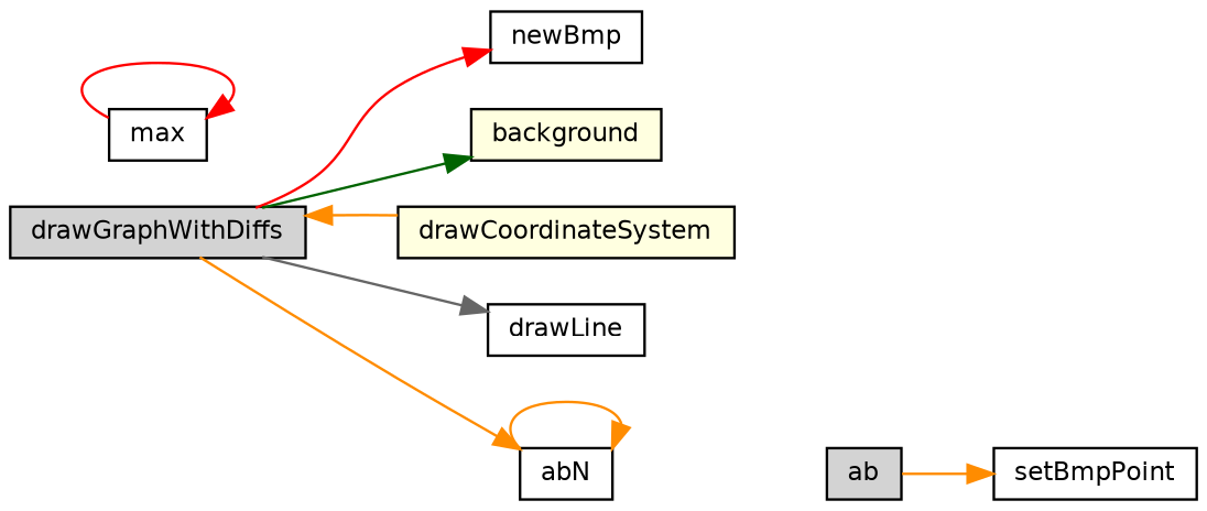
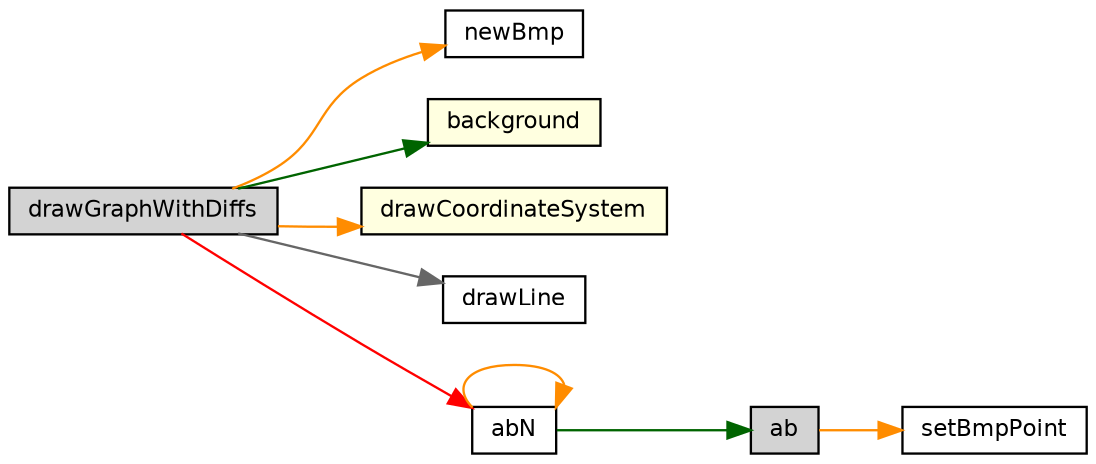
  digraph {
    rankdir=LR
    node [color=black fillcolor=white fontname=Helvetica fontsize=10 shape=record style=filled]
    edge [color=darkorange fontname=Helvetica fontsize=10 labelfontname=Helvetica labelfontsize=10 style=solid]
    n1 [fillcolor=lightgrey fontcolor=black height=0.2 label=drawGraphWithDiffs width=0.4]
    n2 [height=0.2 label=newBmp width=0.4]
    n3 [fillcolor=lightyellow height=0.2 label=background width=0.4]
    n4 [fillcolor=lightyellow height=0.2 label=drawCoordinateSystem width=0.4]
    n5 [height=0.2 label=drawLine width=0.4]
    n6 [height=0.2 label=abN width=0.4]
-   n7 [height=0.2 label=max width=0.4]
    n8 [fillcolor=lightgrey height=0.2 label=ab width=0.4]
    n9 [height=0.2 label=setBmpPoint width=0.4]
-   n1 -> n2 [color=red]
+   n1 -> n2
    n1 -> n3 [color=darkgreen]
-   n4 -> n1
+   n1 -> n4
    n1 -> n5 [color=gray40]
-   n1 -> n6
+   n1 -> n6 [color=red]
    n6 -> n6
-   n7 -> n7 [color=red]
+   n6 -> n8 [color=darkgreen]
    n8 -> n9
  }
